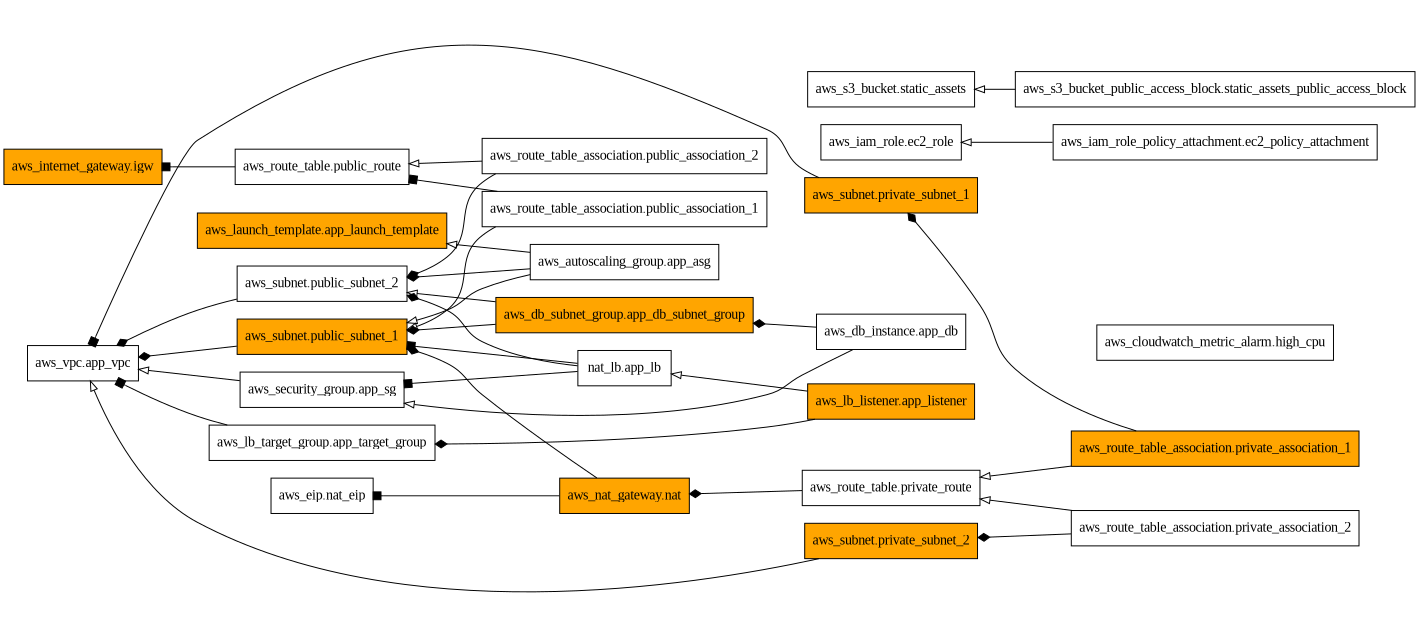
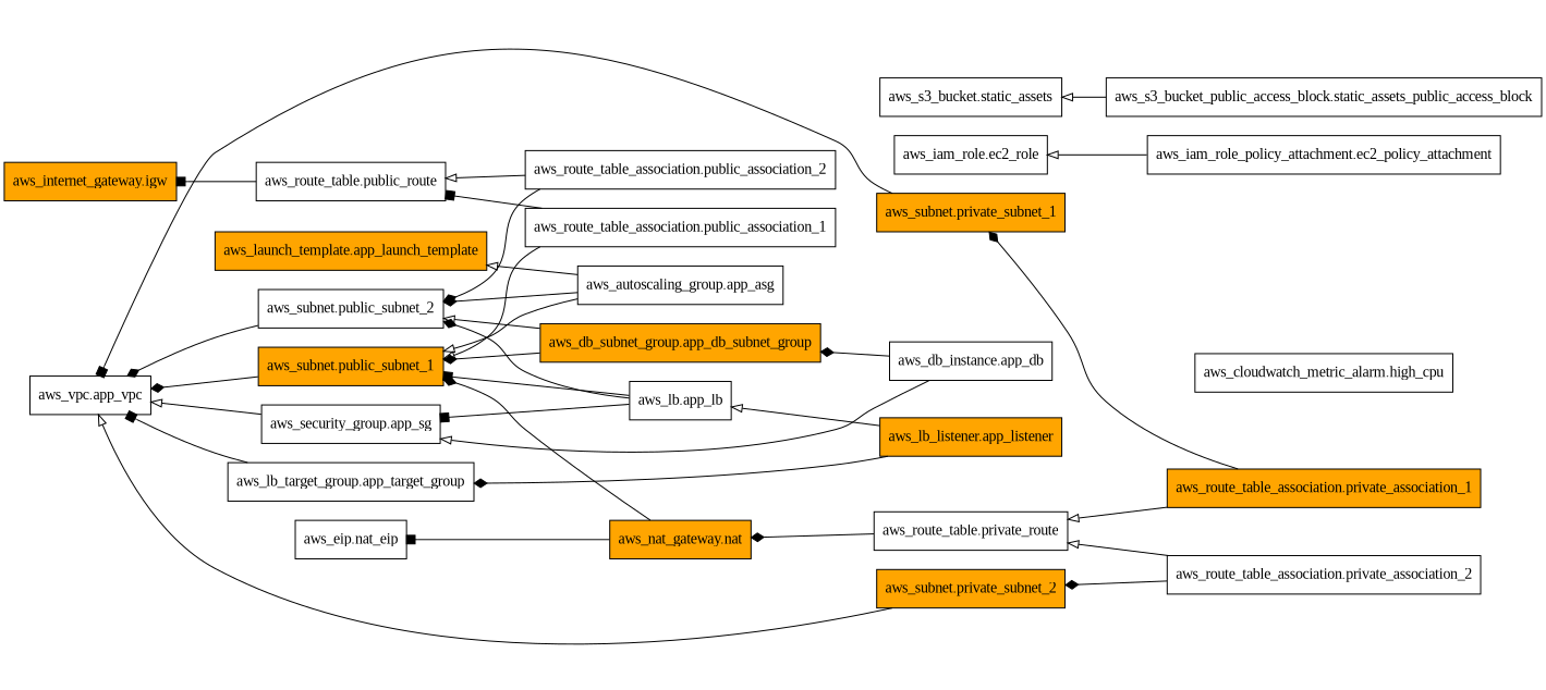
  digraph {
    fontname="Liberation Serif"
    rankdir=RL
    node [fillcolor=white fontname="Liberation Serif" shape=rect style=filled]
    edge [arrowhead=onormal fontname="Liberation Serif"]
    n1 [label="aws_autoscaling_group.app_asg"]
    n2 [fillcolor=orange label="aws_launch_template.app_launch_template"]
    n3 [fillcolor=orange label="aws_subnet.public_subnet_1"]
    n4 [label="aws_subnet.public_subnet_2"]
    n5 [label="aws_vpc.app_vpc"]
    n6 [label="aws_cloudwatch_metric_alarm.high_cpu"]
    n7 [label="aws_db_instance.app_db"]
    n8 [fillcolor=orange label="aws_db_subnet_group.app_db_subnet_group"]
    n9 [label="aws_security_group.app_sg"]
    n10 [label="aws_eip.nat_eip"]
    n11 [label="aws_iam_role.ec2_role"]
    n12 [label="aws_iam_role_policy_attachment.ec2_policy_attachment"]
    n13 [fillcolor=orange label="aws_internet_gateway.igw"]
-   n14 [label="nat_lb.app_lb"]
+   n14 [label="aws_lb.app_lb"]
    n15 [fillcolor=orange label="aws_lb_listener.app_listener"]
    n16 [label="aws_lb_target_group.app_target_group"]
    n17 [fillcolor=orange label="aws_nat_gateway.nat"]
    n18 [label="aws_route_table.private_route"]
    n19 [label="aws_route_table.public_route"]
    n20 [fillcolor=orange label="aws_route_table_association.private_association_1"]
    n21 [fillcolor=orange label="aws_subnet.private_subnet_1"]
    n22 [label="aws_route_table_association.private_association_2"]
    n23 [fillcolor=orange label="aws_subnet.private_subnet_2"]
    n24 [label="aws_route_table_association.public_association_1"]
    n25 [label="aws_route_table_association.public_association_2"]
    n26 [label="aws_s3_bucket.static_assets"]
    n27 [label="aws_s3_bucket_public_access_block.static_assets_public_access_block"]
    n1 -> n2
    n1 -> n3
    n1 -> n4 [arrowhead=diamond]
    n3 -> n5 [arrowhead=diamond]
    n4 -> n5 [arrowhead=diamond]
    n7 -> n8 [arrowhead=diamond]
    n7 -> n9
    n8 -> n3 [arrowhead=diamond]
    n8 -> n4
    n9 -> n5
    n12 -> n11
    n14 -> n3 [arrowhead=box]
    n14 -> n4 [arrowhead=diamond]
    n14 -> n9 [arrowhead=box]
    n15 -> n14
    n15 -> n16 [arrowhead=diamond]
    n16 -> n5 [arrowhead=box]
    n17 -> n3 [arrowhead=diamond]
    n17 -> n10 [arrowhead=box]
    n18 -> n17 [arrowhead=diamond]
    n19 -> n13 [arrowhead=box]
    n20 -> n18
    n20 -> n21 [arrowhead=diamond]
    n21 -> n5 [arrowhead=box]
    n22 -> n18
    n22 -> n23 [arrowhead=diamond]
    n23 -> n5
    n24 -> n3
    n24 -> n19 [arrowhead=box]
    n25 -> n4 [arrowhead=diamond]
    n25 -> n19
    n27 -> n26
  }
